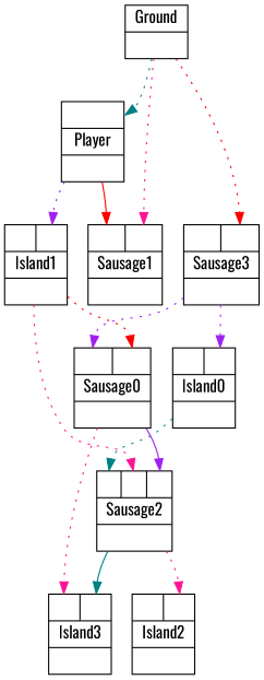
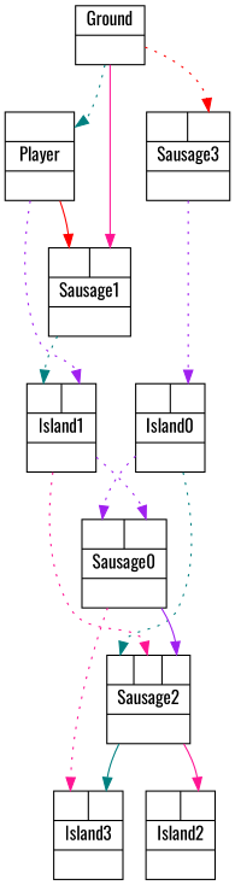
  digraph {
    fontname=Oswald
    node [fontname=Oswald shape=record]
    edge [color=purple fontname=Oswald headport=GroundP style=dotted]
    n1 [label="{{<GroundP>}|{Player}|<PlayerOUT>}"]
    n2 [label="{{<Player>|<GroundP>}|{Sausage1}|<Sausage1OUT>}"]
    n3 [label="{{<Sausage1P>|<Sausage3P>}|{Island1}|<Island1OUT>}"]
    n4 [label="{{Ground}|<GroundOUT>}"]
    n5 [label="{{<Sausage1>|<GroundP>}|{Sausage3}|<Sausage3OUT>}"]
    n6 [label="{{<Sausage1P>|<Sausage3P>}|{Island0}|<Island0OUT>}"]
    n7 [label="{{<Island0P>|<Island1P>}|{Sausage0}|<Sausage0OUT>}"]
    n8 [label="{{<Island0P>|<Island1P>|<Sausage0>}|{Sausage2}|<Sausage2OUT>}"]
    n9 [label="{{<Sausage0P>|<Sausage2P>}|{Island3}|<Island3OUT>}"]
    n10 [label="{{<Sausage0P>|<Sausage2P>}|{Island2}|<Island2OUT>}"]
    n1 -> n2 [color=red headport=Player style=""]
    n1 -> n3 [headport=Sausage3P]
-   n3 -> n7 [color=red headport=Island1P]
+   n2 -> n3 [color=teal headport=Sausage1P]
+   n3 -> n7 [headport=Island1P]
    n3 -> n8 [color=deeppink headport=Island1P]
    n4 -> n1 [color=teal]
-   n4 -> n2 [color=deeppink]
+   n4 -> n2 [color=deeppink style=solid]
    n4 -> n5 [color=red]
    n5 -> n6 [headport=Sausage3P]
-   n5 -> n7 [headport=Island0P]
+   n6 -> n7 [headport=Island0P]
    n6 -> n8 [color=teal headport=Island0P]
    n7 -> n8 [headport=Sausage0 style=""]
    n7 -> n9 [color=deeppink headport=Sausage0P]
    n8 -> n9 [color=teal headport=Sausage2P style=solid]
-   n8 -> n10 [color=deeppink headport=Sausage2P]
+   n8 -> n10 [color=deeppink headport=Sausage2P style=solid]
  }
